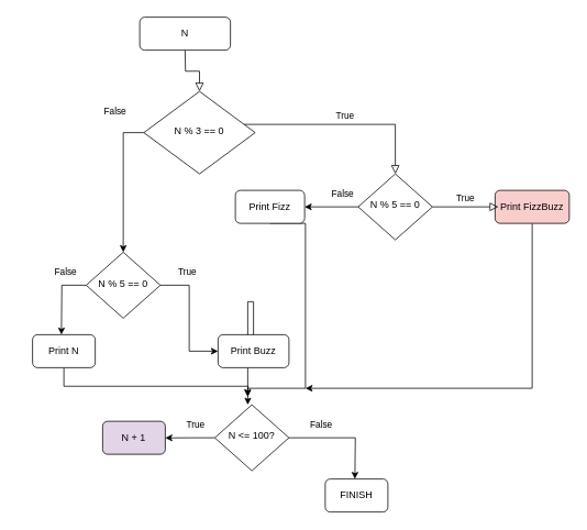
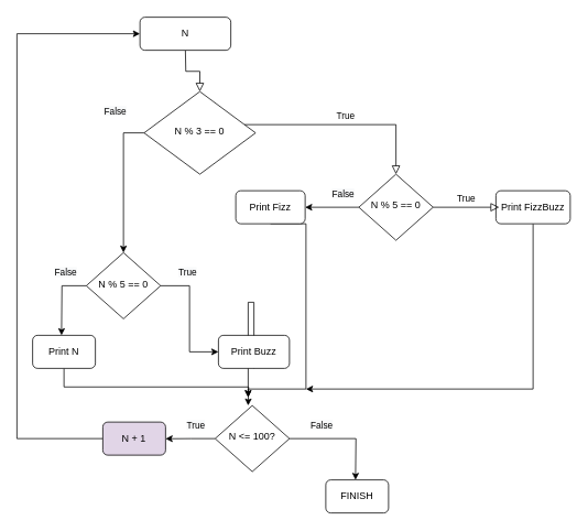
  <mxCell id="0" />
  <mxCell id="1" parent="0" />
  <mxCell id="2" value="" style="rounded=0;html=1;jettySize=auto;orthogonalLoop=1;fontSize=11;endArrow=block;endFill=0;endSize=8;strokeWidth=1;shadow=0;labelBackgroundColor=none;edgeStyle=orthogonalEdgeStyle;" parent="1" target="5" edge="1"><mxGeometry relative="1" as="geometry"><mxPoint x="224" y="60" as="sourcePoint" /></mxGeometry></mxCell>
  <mxCell id="3" value="True" style="edgeStyle=orthogonalEdgeStyle;rounded=0;html=1;jettySize=auto;orthogonalLoop=1;fontSize=11;endArrow=block;endFill=0;endSize=8;strokeWidth=1;shadow=0;labelBackgroundColor=none;entryX=0.5;entryY=0;entryDx=0;entryDy=0;" parent="1" source="5" target="7" edge="1"><mxGeometry y="10" relative="1" as="geometry"><mxPoint as="offset" /><mxPoint x="374" y="150" as="targetPoint" /><Array as="points"><mxPoint x="479" y="150" /></Array></mxGeometry></mxCell>
  <mxCell id="4" style="edgeStyle=orthogonalEdgeStyle;rounded=0;orthogonalLoop=1;jettySize=auto;html=1;exitX=0;exitY=0.5;exitDx=0;exitDy=0;entryX=0.5;entryY=0;entryDx=0;entryDy=0;" edge="1" parent="1" source="5" target="14"><mxGeometry relative="1" as="geometry" /></mxCell>
  <mxCell id="5" value="N % 3 == 0" style="rhombus;whiteSpace=wrap;html=1;shadow=0;fontFamily=Helvetica;fontSize=12;align=center;strokeWidth=1;spacing=6;spacingTop=-4;" parent="1" vertex="1"><mxGeometry x="174" y="110" width="135" height="100" as="geometry" /></mxCell>
  <mxCell id="6" style="edgeStyle=orthogonalEdgeStyle;rounded=0;orthogonalLoop=1;jettySize=auto;html=1;exitX=0;exitY=0.5;exitDx=0;exitDy=0;" edge="1" parent="1" source="7" target="19"><mxGeometry relative="1" as="geometry" /></mxCell>
  <mxCell id="7" value="N % 5 == 0" style="rhombus;whiteSpace=wrap;html=1;shadow=0;fontFamily=Helvetica;fontSize=12;align=center;strokeWidth=1;spacing=6;spacingTop=-4;" vertex="1" parent="1"><mxGeometry x="434" y="210" width="90" height="80" as="geometry" /></mxCell>
  <mxCell id="8" style="edgeStyle=orthogonalEdgeStyle;rounded=0;orthogonalLoop=1;jettySize=auto;html=1;exitX=0.5;exitY=1;exitDx=0;exitDy=0;" edge="1" parent="1" source="9"><mxGeometry relative="1" as="geometry"><mxPoint x="370" y="470" as="targetPoint" /><Array as="points"><mxPoint x="645" y="470" /></Array></mxGeometry></mxCell>
- <mxCell id="9" value="Print FizzBuzz" style="rounded=1;whiteSpace=wrap;html=1;fontSize=12;glass=0;strokeWidth=1;shadow=0;fillColor=#f8cecc;" vertex="1" parent="1"><mxGeometry x="600" y="230" width="90" height="40" as="geometry" /></mxCell>
+ <mxCell id="9" value="Print FizzBuzz" style="rounded=1;whiteSpace=wrap;html=1;fontSize=12;glass=0;strokeWidth=1;shadow=0;" vertex="1" parent="1"><mxGeometry x="600" y="230" width="90" height="40" as="geometry" /></mxCell>
  <mxCell id="10" value="&lt;span style=&quot;color: rgb(0 , 0 , 0) ; font-family: &amp;#34;helvetica&amp;#34; ; font-size: 11px ; font-style: normal ; font-weight: 400 ; letter-spacing: normal ; text-align: center ; text-indent: 0px ; text-transform: none ; word-spacing: 0px ; background-color: rgb(248 , 249 , 250) ; display: inline ; float: none&quot;&gt;False&lt;br&gt;&lt;br&gt;&lt;/span&gt;" style="text;whiteSpace=wrap;html=1;" vertex="1" parent="1"><mxGeometry x="124" y="120" width="40" height="30" as="geometry" /></mxCell>
  <mxCell id="11" value="True" style="edgeStyle=orthogonalEdgeStyle;rounded=0;html=1;jettySize=auto;orthogonalLoop=1;fontSize=11;endArrow=block;endFill=0;endSize=8;strokeWidth=1;shadow=0;labelBackgroundColor=none;" edge="1" parent="1"><mxGeometry y="10" relative="1" as="geometry"><mxPoint as="offset" /><mxPoint x="524" y="250" as="sourcePoint" /><mxPoint x="604" y="250" as="targetPoint" /><Array as="points" /></mxGeometry></mxCell>
  <mxCell id="12" style="edgeStyle=orthogonalEdgeStyle;rounded=0;orthogonalLoop=1;jettySize=auto;html=1;exitX=1;exitY=0.5;exitDx=0;exitDy=0;entryX=0;entryY=0.5;entryDx=0;entryDy=0;" edge="1" parent="1" source="14" target="17"><mxGeometry relative="1" as="geometry" /></mxCell>
  <mxCell id="13" style="edgeStyle=orthogonalEdgeStyle;rounded=0;orthogonalLoop=1;jettySize=auto;html=1;exitX=0;exitY=0.5;exitDx=0;exitDy=0;" edge="1" parent="1" source="14"><mxGeometry relative="1" as="geometry"><mxPoint x="74" y="405" as="targetPoint" /></mxGeometry></mxCell>
  <mxCell id="14" value="N % 5 == 0" style="rhombus;whiteSpace=wrap;html=1;shadow=0;fontFamily=Helvetica;fontSize=12;align=center;strokeWidth=1;spacing=6;spacingTop=-4;" vertex="1" parent="1"><mxGeometry x="104" y="305" width="90" height="80" as="geometry" /></mxCell>
  <mxCell id="15" value="&lt;span style=&quot;color: rgb(0 , 0 , 0) ; font-family: &amp;#34;helvetica&amp;#34; ; font-size: 11px ; font-style: normal ; font-weight: 400 ; letter-spacing: normal ; text-align: center ; text-indent: 0px ; text-transform: none ; word-spacing: 0px ; background-color: rgb(248 , 249 , 250) ; display: inline ; float: none&quot;&gt;False&lt;br&gt;&lt;br&gt;&lt;/span&gt;" style="text;whiteSpace=wrap;html=1;" vertex="1" parent="1"><mxGeometry x="400" y="220" width="40" height="30" as="geometry" /></mxCell>
  <mxCell id="16" style="edgeStyle=orthogonalEdgeStyle;rounded=0;orthogonalLoop=1;jettySize=auto;html=1;exitX=0.5;exitY=1;exitDx=0;exitDy=0;" edge="1" parent="1" source="17"><mxGeometry relative="1" as="geometry"><mxPoint x="300" y="480" as="targetPoint" /><Array as="points"><mxPoint x="300" y="365" /></Array></mxGeometry></mxCell>
  <mxCell id="17" value="Print Buzz" style="rounded=1;whiteSpace=wrap;html=1;fontSize=12;glass=0;strokeWidth=1;shadow=0;" vertex="1" parent="1"><mxGeometry x="264" y="405" width="86" height="40" as="geometry" /></mxCell>
  <mxCell id="18" style="edgeStyle=orthogonalEdgeStyle;rounded=0;orthogonalLoop=1;jettySize=auto;html=1;exitX=0.5;exitY=1;exitDx=0;exitDy=0;" edge="1" parent="1" source="19"><mxGeometry relative="1" as="geometry"><mxPoint x="300" y="480" as="targetPoint" /><Array as="points"><mxPoint x="370" y="270" /><mxPoint x="370" y="470" /><mxPoint x="300" y="470" /></Array></mxGeometry></mxCell>
  <mxCell id="19" value="Print Fizz" style="rounded=1;whiteSpace=wrap;html=1;fontSize=12;glass=0;strokeWidth=1;shadow=0;" vertex="1" parent="1"><mxGeometry x="285" y="230" width="84" height="40" as="geometry" /></mxCell>
  <mxCell id="20" value="&lt;span style=&quot;color: rgb(0, 0, 0); font-family: helvetica; font-size: 11px; font-style: normal; font-weight: 400; letter-spacing: normal; text-align: center; text-indent: 0px; text-transform: none; word-spacing: 0px; background-color: rgb(248, 249, 250); display: inline; float: none;&quot;&gt;True&lt;/span&gt;" style="text;whiteSpace=wrap;html=1;" vertex="1" parent="1"><mxGeometry x="214" y="315" width="50" height="30" as="geometry" /></mxCell>
  <mxCell id="21" style="edgeStyle=orthogonalEdgeStyle;rounded=0;orthogonalLoop=1;jettySize=auto;html=1;exitX=0.5;exitY=1;exitDx=0;exitDy=0;" edge="1" parent="1" source="22"><mxGeometry relative="1" as="geometry"><mxPoint x="300" y="490" as="targetPoint" /></mxGeometry></mxCell>
  <mxCell id="22" value="Print N" style="rounded=1;whiteSpace=wrap;html=1;fontSize=12;glass=0;strokeWidth=1;shadow=0;" vertex="1" parent="1"><mxGeometry x="39" y="405" width="76" height="40" as="geometry" /></mxCell>
  <mxCell id="23" value="&lt;span style=&quot;color: rgb(0 , 0 , 0) ; font-family: &amp;#34;helvetica&amp;#34; ; font-size: 11px ; font-style: normal ; font-weight: 400 ; letter-spacing: normal ; text-align: center ; text-indent: 0px ; text-transform: none ; word-spacing: 0px ; background-color: rgb(248 , 249 , 250) ; display: inline ; float: none&quot;&gt;False&lt;br&gt;&lt;br&gt;&lt;/span&gt;" style="text;whiteSpace=wrap;html=1;" vertex="1" parent="1"><mxGeometry x="64" y="315" width="40" height="30" as="geometry" /></mxCell>
  <mxCell id="24" value="N" style="rounded=1;whiteSpace=wrap;html=1;" vertex="1" parent="1"><mxGeometry x="169" y="20" width="110" height="40" as="geometry" /></mxCell>
  <mxCell id="25" style="edgeStyle=orthogonalEdgeStyle;rounded=0;orthogonalLoop=1;jettySize=auto;html=1;exitX=0;exitY=0.5;exitDx=0;exitDy=0;" edge="1" parent="1" source="27"><mxGeometry relative="1" as="geometry"><mxPoint x="200" y="530.207" as="targetPoint" /></mxGeometry></mxCell>
  <mxCell id="26" style="edgeStyle=orthogonalEdgeStyle;rounded=0;orthogonalLoop=1;jettySize=auto;html=1;" edge="1" parent="1" source="27"><mxGeometry relative="1" as="geometry"><mxPoint x="430" y="580" as="targetPoint" /></mxGeometry></mxCell>
  <mxCell id="27" value="N &amp;lt;= 100?" style="rhombus;whiteSpace=wrap;html=1;shadow=0;fontFamily=Helvetica;fontSize=12;align=center;strokeWidth=1;spacing=6;spacingTop=-4;" vertex="1" parent="1"><mxGeometry x="260" y="490" width="90" height="80" as="geometry" /></mxCell>
+ <mxCell id="28" style="edgeStyle=orthogonalEdgeStyle;rounded=0;orthogonalLoop=1;jettySize=auto;html=1;entryX=0;entryY=0.5;entryDx=0;entryDy=0;" edge="1" parent="1" source="29" target="24"><mxGeometry relative="1" as="geometry"><mxPoint x="-10" y="40" as="targetPoint" /><Array as="points"><mxPoint x="20" y="530" /><mxPoint x="20" y="40" /></Array></mxGeometry></mxCell>
  <mxCell id="29" value="N + 1" style="rounded=1;whiteSpace=wrap;html=1;fontSize=12;glass=0;strokeWidth=1;shadow=0;fillColor=#e1d5e7;" vertex="1" parent="1"><mxGeometry x="124" y="510" width="76" height="40" as="geometry" /></mxCell>
  <mxCell id="30" value="&lt;span style=&quot;color: rgb(0, 0, 0); font-family: helvetica; font-size: 11px; font-style: normal; font-weight: 400; letter-spacing: normal; text-align: center; text-indent: 0px; text-transform: none; word-spacing: 0px; background-color: rgb(248, 249, 250); display: inline; float: none;&quot;&gt;True&lt;/span&gt;" style="text;whiteSpace=wrap;html=1;" vertex="1" parent="1"><mxGeometry x="224" y="500" width="50" height="30" as="geometry" /></mxCell>
  <mxCell id="31" value="&lt;span style=&quot;color: rgb(0 , 0 , 0) ; font-family: &amp;#34;helvetica&amp;#34; ; font-size: 11px ; font-style: normal ; font-weight: 400 ; letter-spacing: normal ; text-align: center ; text-indent: 0px ; text-transform: none ; word-spacing: 0px ; background-color: rgb(248 , 249 , 250) ; display: inline ; float: none&quot;&gt;False&lt;br&gt;&lt;br&gt;&lt;/span&gt;" style="text;whiteSpace=wrap;html=1;" vertex="1" parent="1"><mxGeometry x="374" y="500" width="40" height="30" as="geometry" /></mxCell>
  <mxCell id="32" value="FINISH" style="rounded=1;whiteSpace=wrap;html=1;fontSize=12;glass=0;strokeWidth=1;shadow=0;" vertex="1" parent="1"><mxGeometry x="394" y="580" width="76" height="40" as="geometry" /></mxCell>
